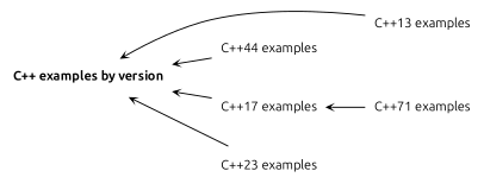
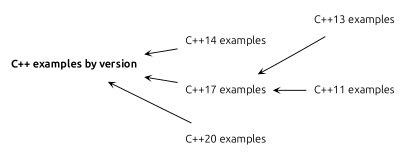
  digraph {
    rankdir=LR
    node [fontname=Ubuntu fontsize=12 shape=plaintext]
    edge [arrowhead=open arrowsize=0.5 arrowtail=open dir=back fontname=Ubuntu labelfontsize=10 shape=plaintext style=solid]
    n1 [label=<<b>C++ examples by version</b>>]
    n2 [label="C++13 examples"]
-   n3 [label="C++44 examples"]
+   n3 [label="C++14 examples"]
    n4 [label="C++17 examples"]
-   n5 [label="C++23 examples"]
-   n6 [label="C++71 examples"]
-   n1 -> n2
+   n5 [label="C++20 examples"]
+   n6 [label="C++11 examples"]
+   n4 -> n2
    n1 -> n3
    n1 -> n4
    n1 -> n5
    n4 -> n6
  }
